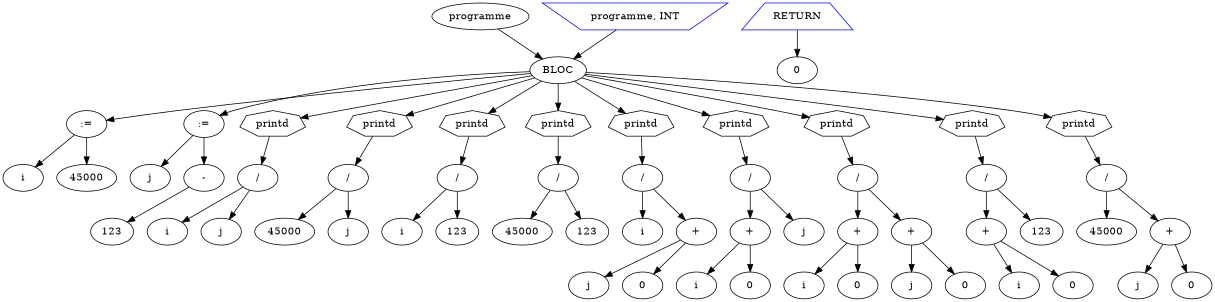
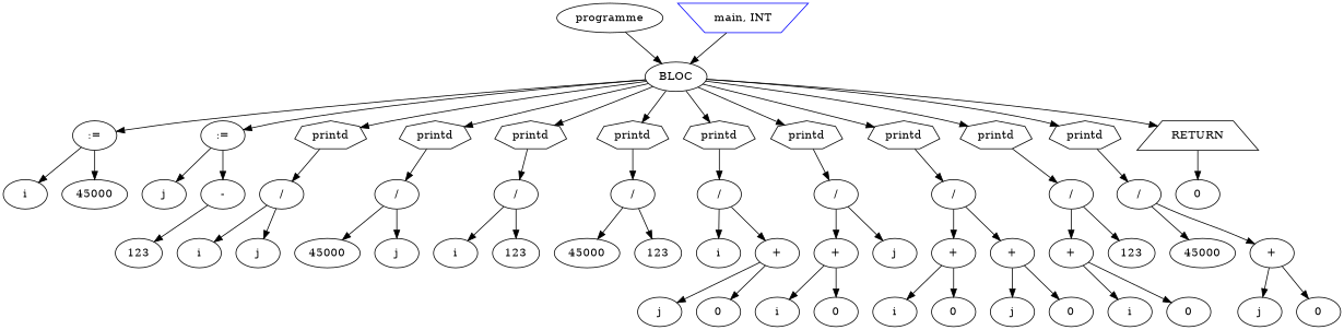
  digraph {
    n1 [label=programme]
    n2 [label=BLOC]
-   n3 [color=blue label="programme, INT" shape=invtrapezium]
+   n3 [color=blue label="main, INT" shape=invtrapezium]
    n4 [label=":="]
    n5 [label=":="]
    n6 [label=printd shape=septagon]
    n7 [label=printd shape=septagon]
    n8 [label=printd shape=septagon]
    n9 [label=printd shape=septagon]
    n10 [label=printd shape=septagon]
    n11 [label=printd shape=septagon]
    n12 [label=printd shape=septagon]
    n13 [label=printd shape=septagon]
    n14 [label=printd shape=septagon]
-   n15 [color=blue label=RETURN shape=trapezium]
+   n15 [color=black label=RETURN shape=trapezium]
    n16 [label=i]
    n17 [label=45000]
    n18 [label=j]
    n19 [label="-"]
    n20 [label="/"]
    n21 [label="/"]
    n22 [label="/"]
    n23 [label="/"]
    n24 [label="/"]
    n25 [label="/"]
    n26 [label="/"]
    n27 [label="/"]
    n28 [label="/"]
    n29 [label=0]
    n30 [label=123]
    n31 [label=i]
    n32 [label=j]
    n33 [label=45000]
    n34 [label=j]
    n35 [label=i]
    n36 [label=123]
    n37 [label=45000]
    n38 [label=123]
    n39 [label=i]
    n40 [label="+"]
    n41 [label=j]
    n42 [label=0]
    n43 [label="+"]
    n44 [label=j]
    n45 [label=i]
    n46 [label=0]
    n47 [label="+"]
    n48 [label="+"]
    n49 [label=i]
    n50 [label=0]
    n51 [label=j]
    n52 [label=0]
    n53 [label="+"]
    n54 [label=123]
    n55 [label=i]
    n56 [label=0]
    n57 [label=45000]
    n58 [label="+"]
    n59 [label=j]
    n60 [label=0]
    n1 -> n2
    n2 -> n4
    n2 -> n5
    n2 -> n6
    n2 -> n7
    n2 -> n8
    n2 -> n9
    n2 -> n10
    n2 -> n11
    n2 -> n12
    n2 -> n13
    n2 -> n14
+   n2 -> n15
    n3 -> n2
    n4 -> n16
    n4 -> n17
    n5 -> n18
    n5 -> n19
    n6 -> n20
    n7 -> n21
    n8 -> n22
    n9 -> n23
    n10 -> n24
    n11 -> n25
    n12 -> n26
    n13 -> n27
    n14 -> n28
    n15 -> n29
    n19 -> n30
    n20 -> n31
    n20 -> n32
    n21 -> n33
    n21 -> n34
    n22 -> n35
    n22 -> n36
    n23 -> n37
    n23 -> n38
    n24 -> n39
    n24 -> n40
    n25 -> n43
    n25 -> n44
    n26 -> n47
    n26 -> n48
    n27 -> n53
    n27 -> n54
    n28 -> n57
    n28 -> n58
    n40 -> n41
    n40 -> n42
    n43 -> n45
    n43 -> n46
    n47 -> n49
    n47 -> n50
    n48 -> n51
    n48 -> n52
    n53 -> n55
    n53 -> n56
    n58 -> n59
    n58 -> n60
  }
